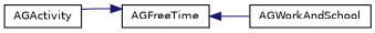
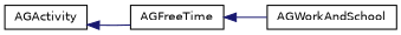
  digraph {
    rankdir=LR
    node [color=black fillcolor=white fontname=Helvetica fontsize=10 shape=record style=filled]
    edge [color=midnightblue dir=back fontname=Helvetica fontsize=10 labelfontname=Helvetica labelfontsize=10 style=solid]
    n1 [height=0.2 label=AGActivity width=0.4]
    n2 [height=0.2 label=AGFreeTime width=0.4]
    n3 [height=0.2 label=AGWorkAndSchool width=0.4]
-   n2 -> n1
+   n1 -> n2
    n2 -> n3
  }
